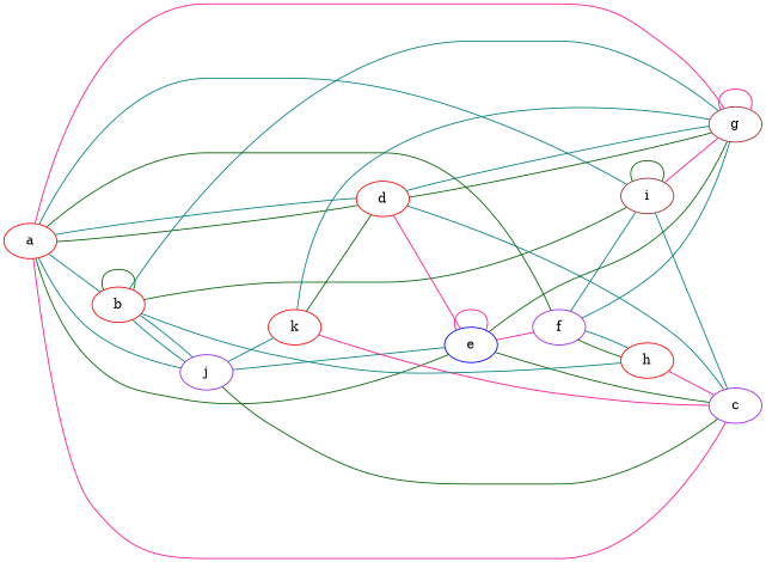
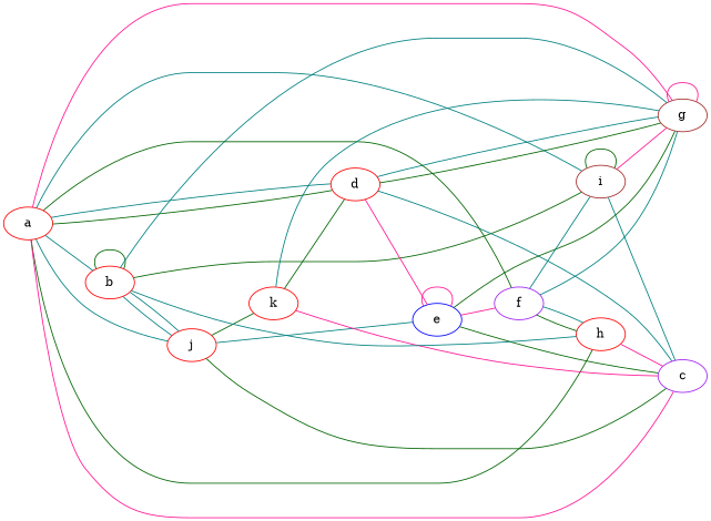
  graph {
    rankdir=LR
    node [color=red]
    edge [color=teal]
    n1 [label=a]
    n2 [label=b]
    n3 [label=d]
    n4 [color=brown label=g]
    n5 [color=blue label=e]
-   n6 [color=purple label=j]
+   n6 [label=j]
    n7 [color=brown label=i]
    n8 [color=purple label=c]
    n9 [color=purple label=f]
    n10 [label=k]
    n11 [label=h]
    n1 -- n2
    n1 -- n3 [color=darkgreen]
    n1 -- n4 [color=deeppink]
-   n1 -- n5 [color=darkgreen]
+   n1 -- n11 [color=darkgreen]
    n2 -- n2 [color=darkgreen]
    n2 -- n6
    n2 -- n7 [color=darkgreen]
    n3 -- n1
    n3 -- n4 [color=darkgreen]
    n3 -- n5 [color=deeppink]
    n4 -- n2
    n4 -- n3
    n4 -- n4 [color=deeppink]
    n4 -- n5 [color=darkgreen]
    n5 -- n5 [color=deeppink]
    n5 -- n6
    n5 -- n8 [color=darkgreen]
    n5 -- n9 [color=deeppink]
    n6 -- n1
    n6 -- n2
    n6 -- n8 [color=darkgreen]
-   n6 -- n10
+   n6 -- n10 [color=darkgreen]
    n7 -- n1
    n7 -- n4 [color=deeppink]
    n7 -- n7 [color=darkgreen]
    n7 -- n8
    n8 -- n1 [color=deeppink]
    n8 -- n3
    n9 -- n1 [color=darkgreen]
    n9 -- n4
    n9 -- n7
    n9 -- n11 [color=darkgreen]
    n10 -- n3 [color=darkgreen]
    n10 -- n4
    n10 -- n8 [color=deeppink]
    n11 -- n2
    n11 -- n8 [color=deeppink]
    n11 -- n9
  }
